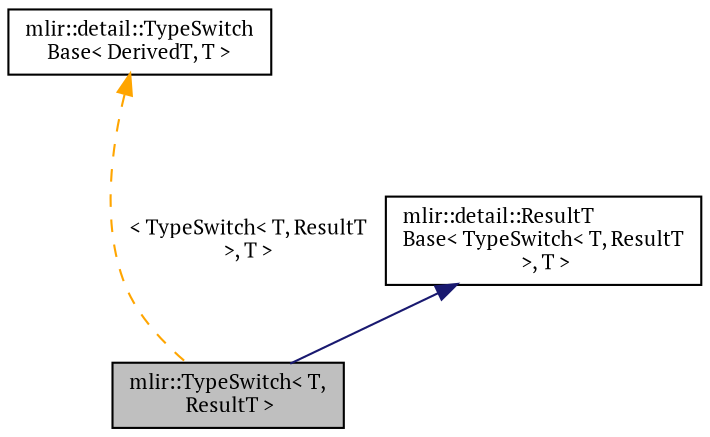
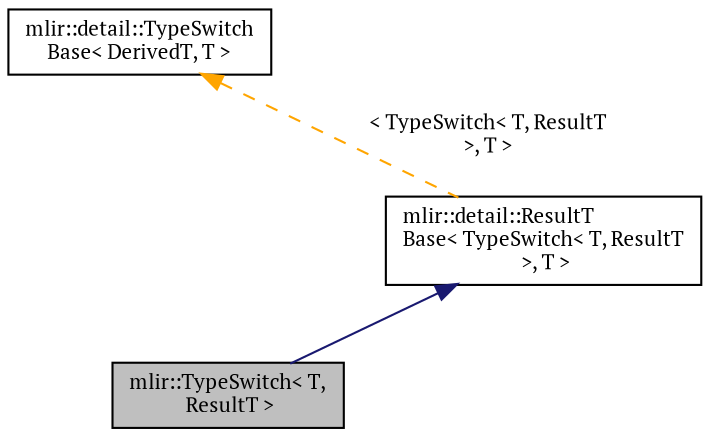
  digraph {
    fontname="PT Serif"
    node [color=black fontname="PT Serif" fontsize=10 shape=record]
    edge [dir=back fontname="PT Serif" fontsize=10 labelfontname=Helvetica labelfontsize=10]
    n1 [fillcolor=grey75 fontcolor=black height=0.2 label="mlir::TypeSwitch\< T,\l ResultT \>" style=filled width=0.4]
    n2 [height=0.2 label="mlir::detail::ResultT\lBase\< TypeSwitch\< T, ResultT\l \>, T \>" width=0.4]
    n3 [height=0.2 label="mlir::detail::TypeSwitch\lBase\< DerivedT, T \>" width=0.4]
    n2 -> n1 [color=midnightblue style=solid]
-   n3 -> n1 [color=orange label=" \< TypeSwitch\< T, ResultT\l \>, T \>" style=dashed]
+   n3 -> n2 [color=orange label=" \< TypeSwitch\< T, ResultT\l \>, T \>" style=dashed]
  }
